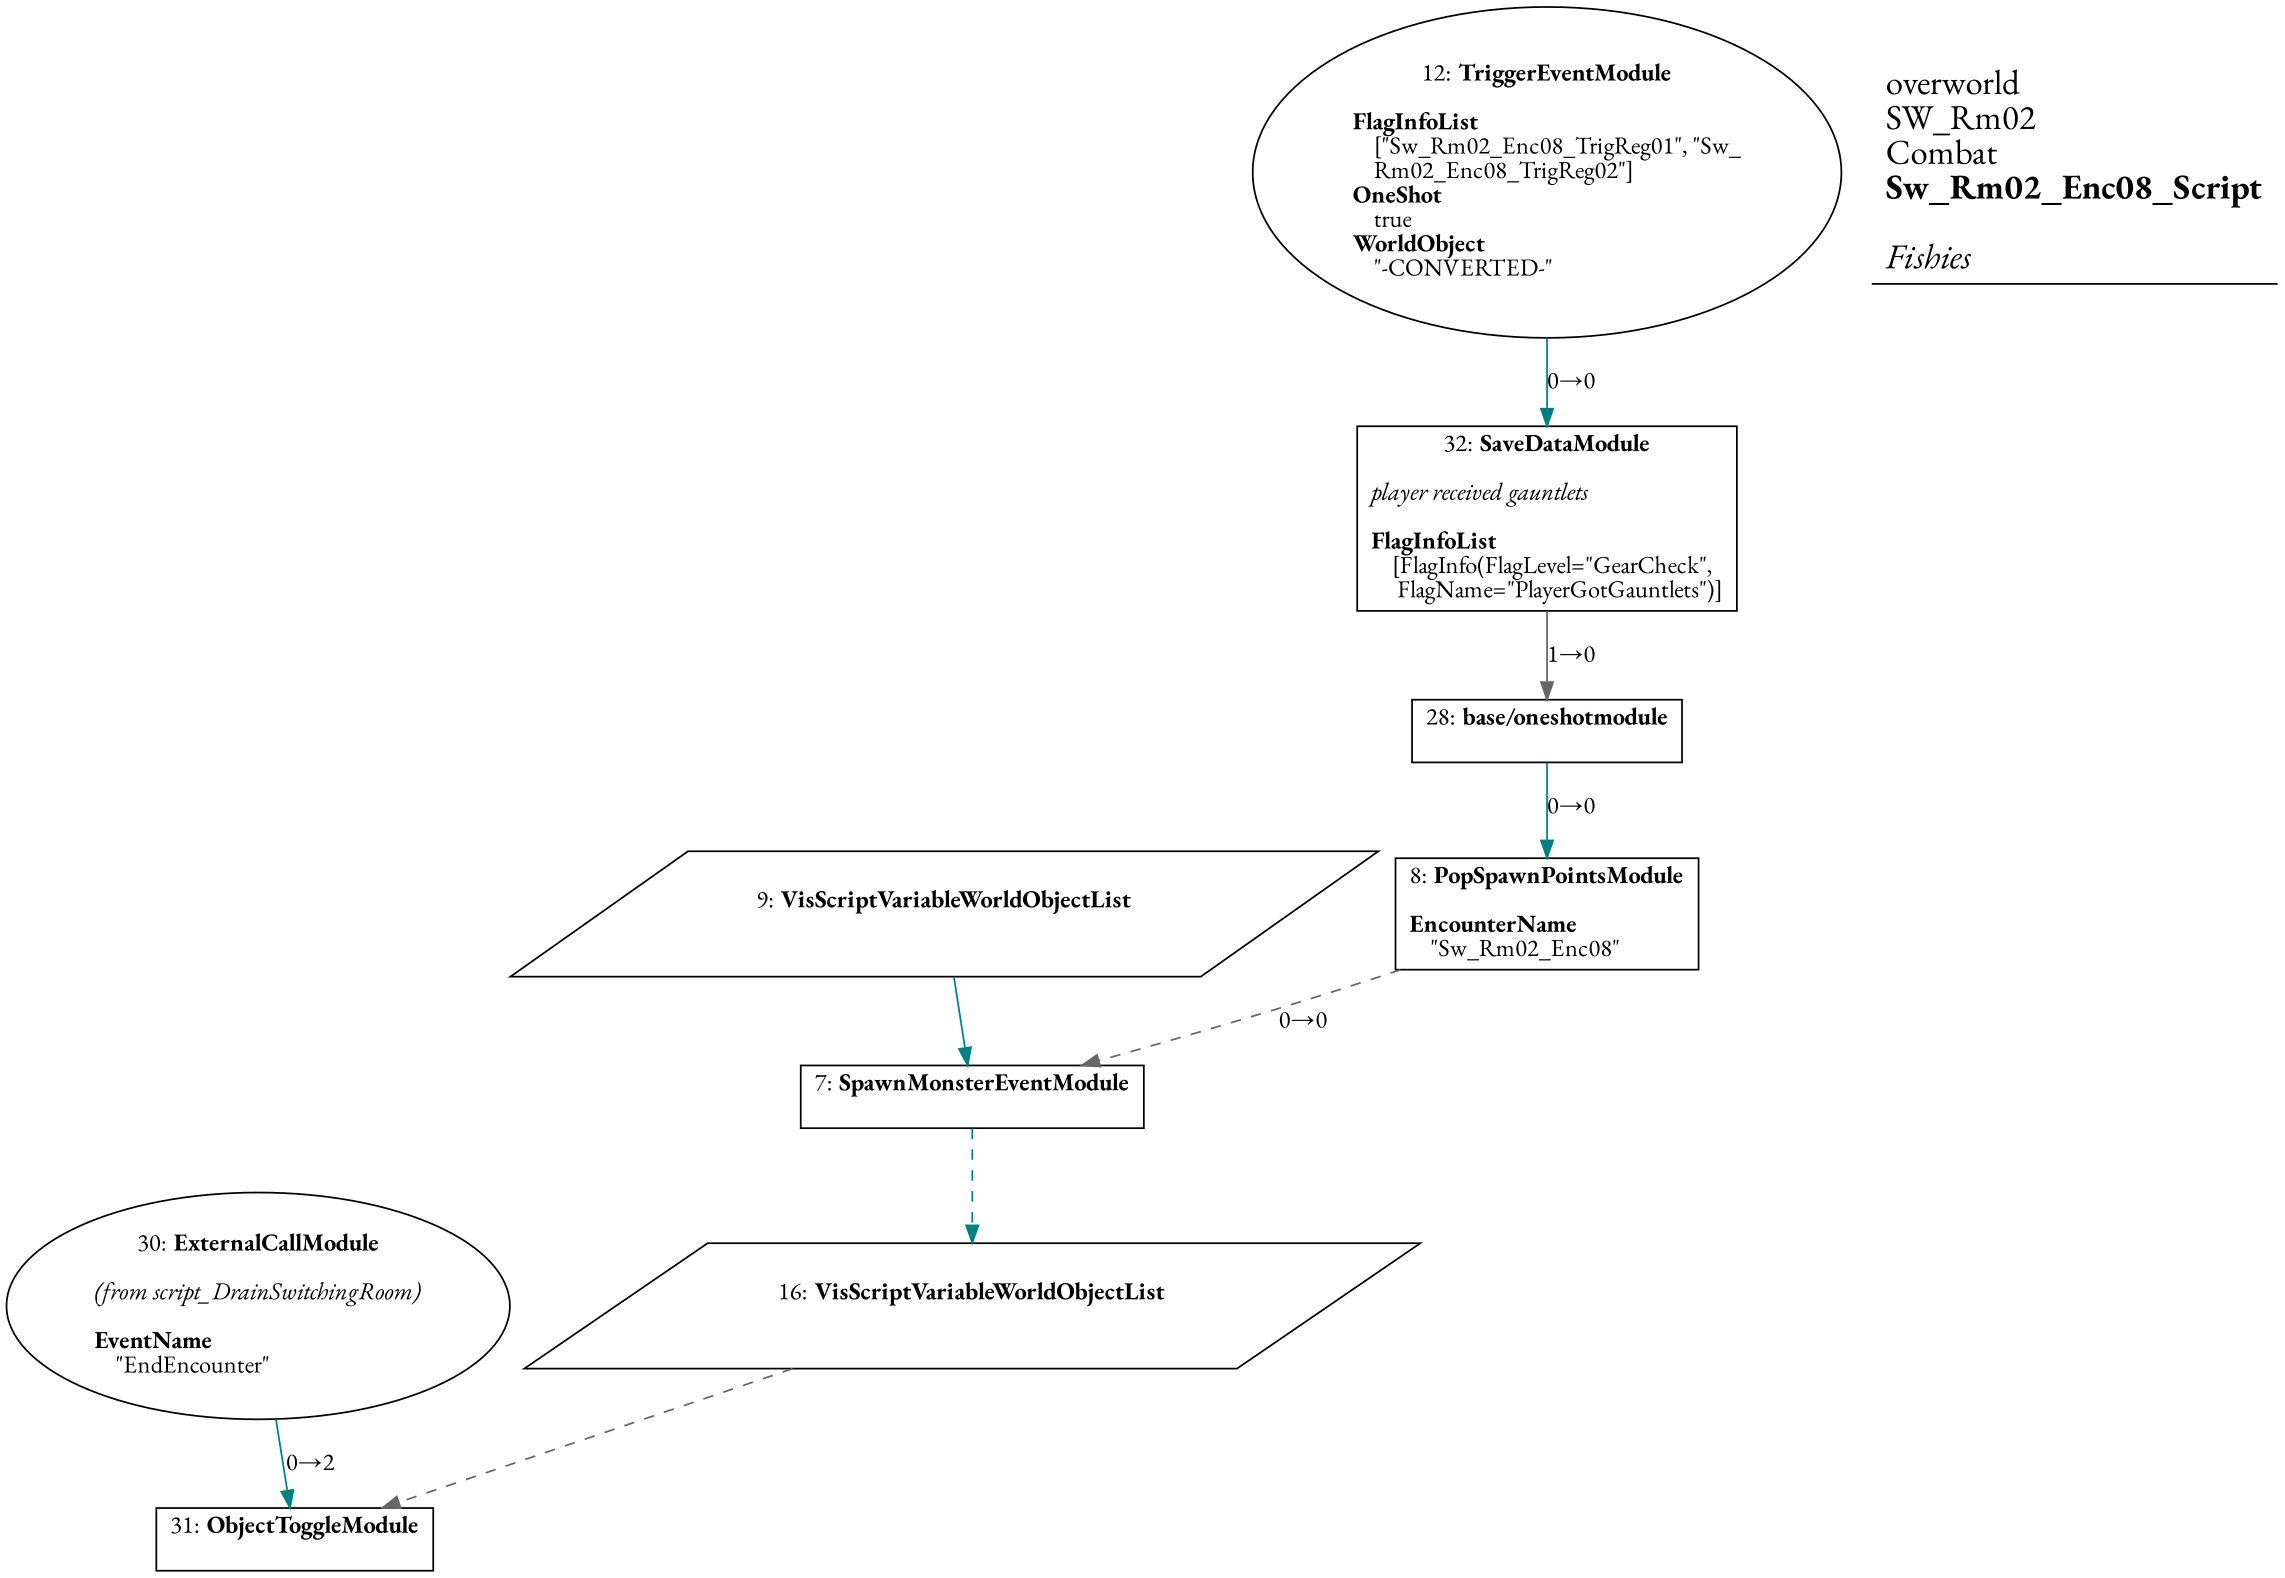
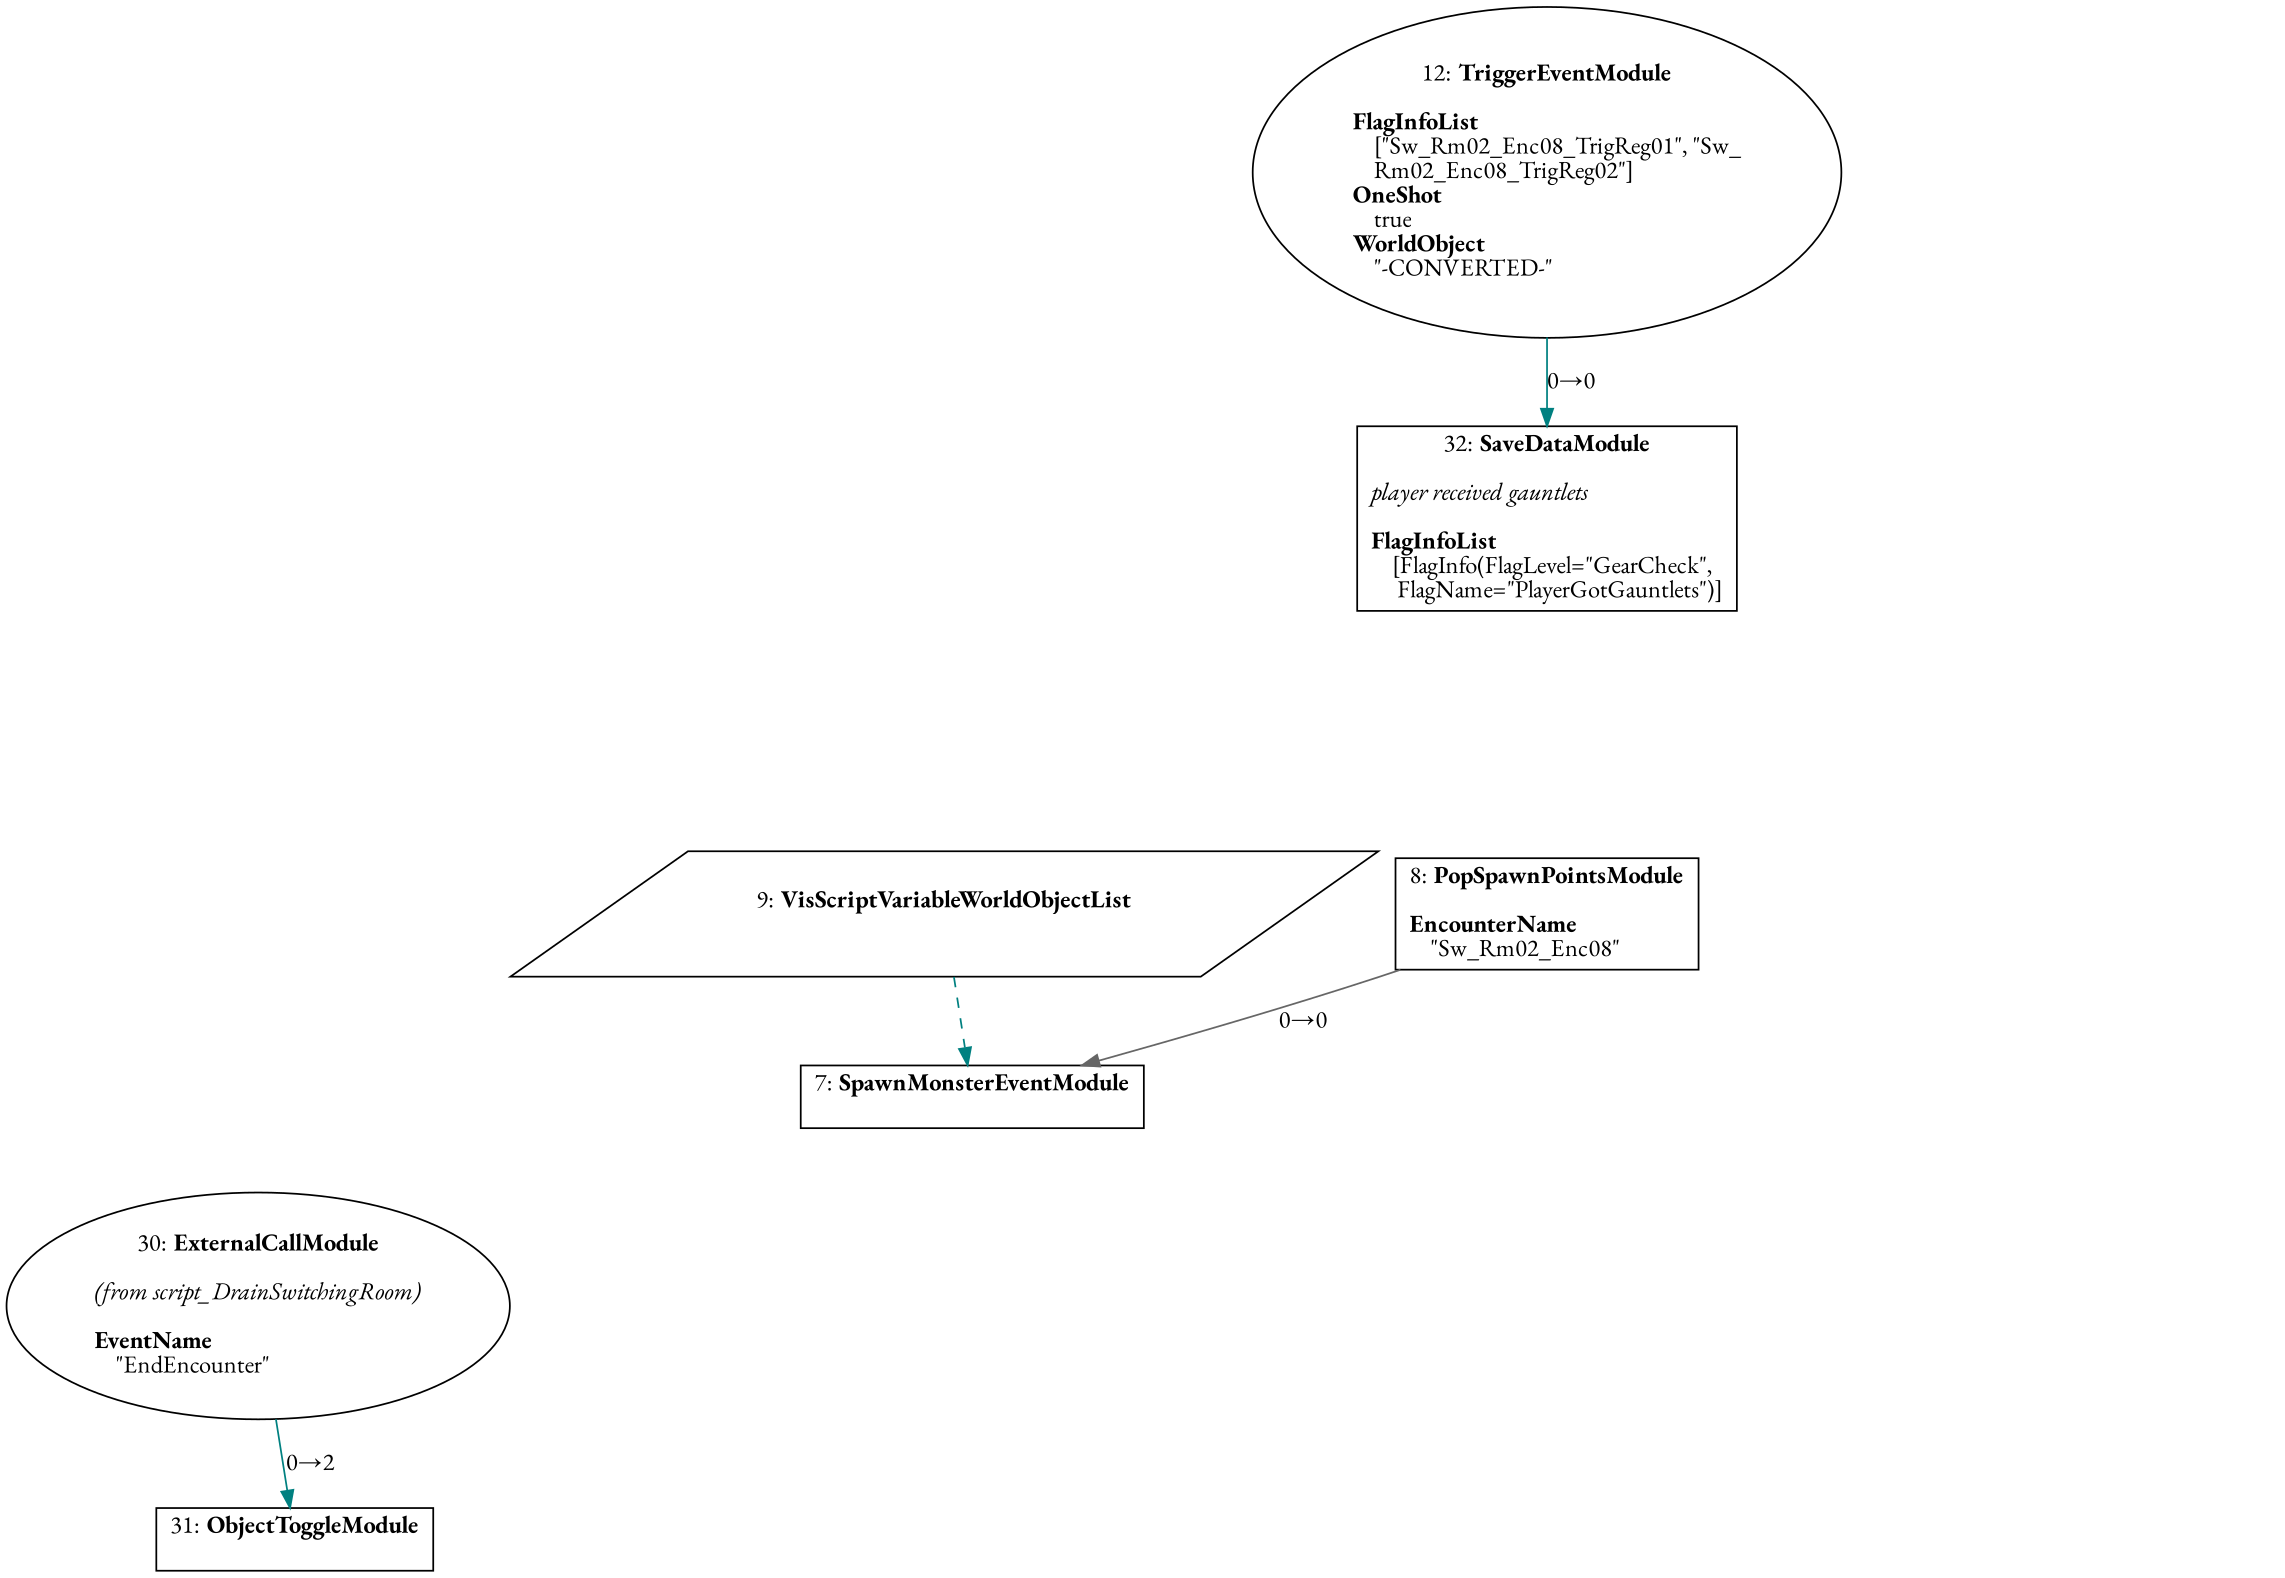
  digraph {
    fontname="EB Garamond"
    splines=spline
    node [fontname="EB Garamond" shape=box]
    edge [color=teal fontname="EB Garamond"]
    n1 [label=<7: <b>SpawnMonsterEventModule</b><br/><br/>>]
-   n2 [label=<16: <b>VisScriptVariableWorldObjectList</b><br/><br/>> shape=parallelogram]
    n3 [label=<31: <b>ObjectToggleModule</b><br/><br/>>]
    n4 [label=<9: <b>VisScriptVariableWorldObjectList</b><br/><br/>> shape=parallelogram]
    n5 [label=<8: <b>PopSpawnPointsModule</b><br/><br/><b>EncounterName</b><br align="left"/>    &quot;Sw_Rm02_Enc08&quot;<br align="left"/>>]
    n6 [label=<12: <b>TriggerEventModule</b><br/><br/><b>FlagInfoList</b><br align="left"/>    [&quot;Sw_Rm02_Enc08_TrigReg01&quot;, &quot;Sw_<br align="left"/>    Rm02_Enc08_TrigReg02&quot;]<br align="left"/><b>OneShot</b><br align="left"/>    true<br align="left"/><b>WorldObject</b><br align="left"/>    &quot;-CONVERTED-&quot;<br align="left"/>> shape=oval]
    n7 [label=<32: <b>SaveDataModule</b><br/><br/><i>player received gauntlets<br align="left"/></i><br align="left"/><b>FlagInfoList</b><br align="left"/>    [FlagInfo(FlagLevel=&quot;GearCheck&quot;,<br align="left"/>     FlagName=&quot;PlayerGotGauntlets&quot;)]<br align="left"/>>]
-   n8 [label=<28: <b>base/oneshotmodule</b><br/><br/>>]
    n9 [label=<30: <b>ExternalCallModule</b><br/><br/><i>(from script_DrainSwitchingRoom)<br align="left"/></i><br align="left"/><b>EventName</b><br align="left"/>    &quot;EndEncounter&quot;<br align="left"/>> shape=oval]
-   n10 [label=<<font point-size="20">overworld<br align="left"/>SW_Rm02<br align="left"/>Combat<br align="left"/><b>Sw_Rm02_Enc08_Script</b><br align="left"/><br/><i>Fishies</i><br align="left"/></font>> shape=underline]
-   n1 -> n2 [style=dashed]
-   n2 -> n3 [color=gray40 style=dashed]
-   n4 -> n1 [style=solid]
-   n5 -> n1 [color=gray40 label="0→0" style=dashed]
+   n4 -> n1 [style=dashed]
+   n5 -> n1 [color=gray40 label="0→0"]
    n6 -> n7 [label="0→0"]
-   n7 -> n8 [color=gray40 label="1→0"]
-   n8 -> n5 [label="0→0"]
    n9 -> n3 [label="0→2"]
  }
